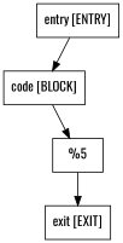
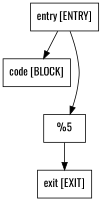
  digraph {
    fontname=Oswald
    node [shape=box fontname=Oswald]
    edge [fontname=Oswald]
    "entry [ENTRY]"
    "code [BLOCK]"
    "%5"
    "exit [EXIT]"
    "entry [ENTRY]" -> "code [BLOCK]"
-   "code [BLOCK]" -> "%5"
+   "entry [ENTRY]" -> "%5"
    "%5" -> "exit [EXIT]"
  }
